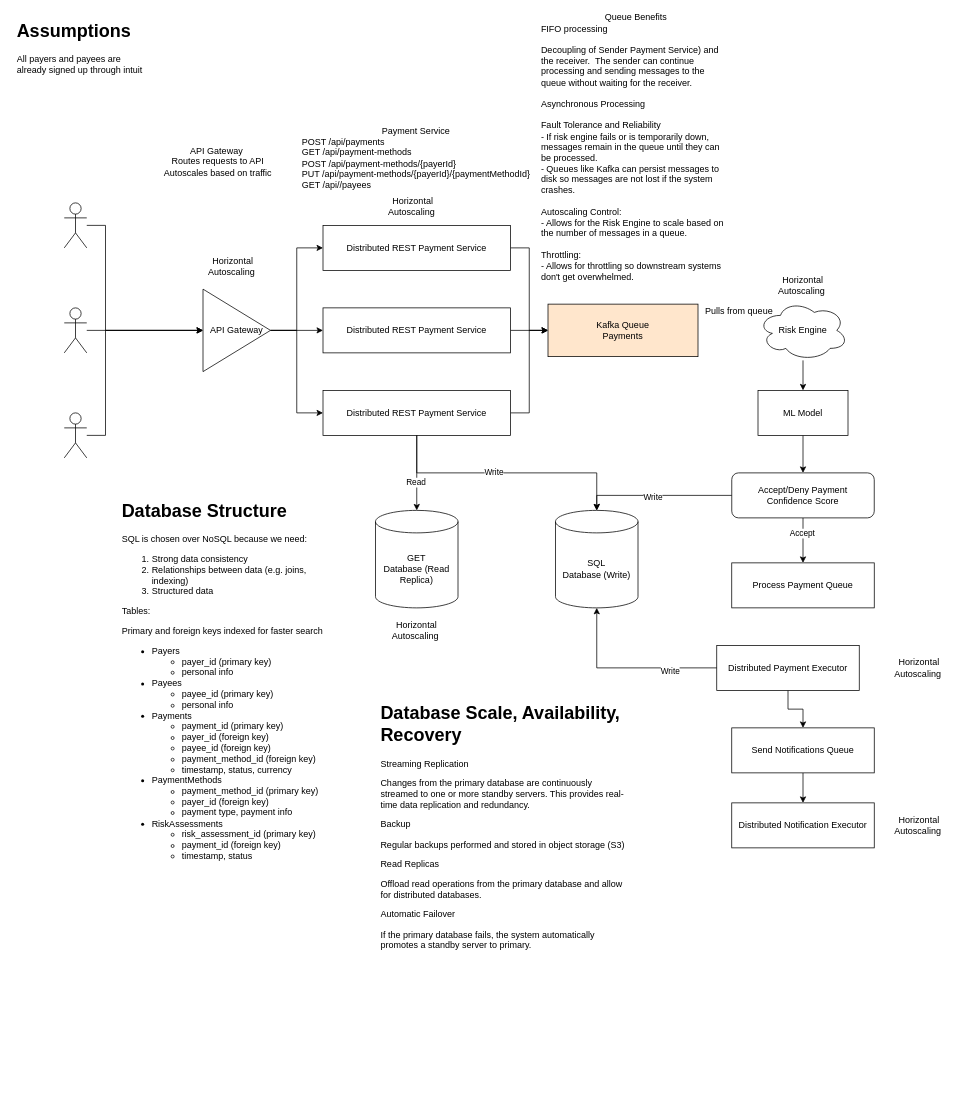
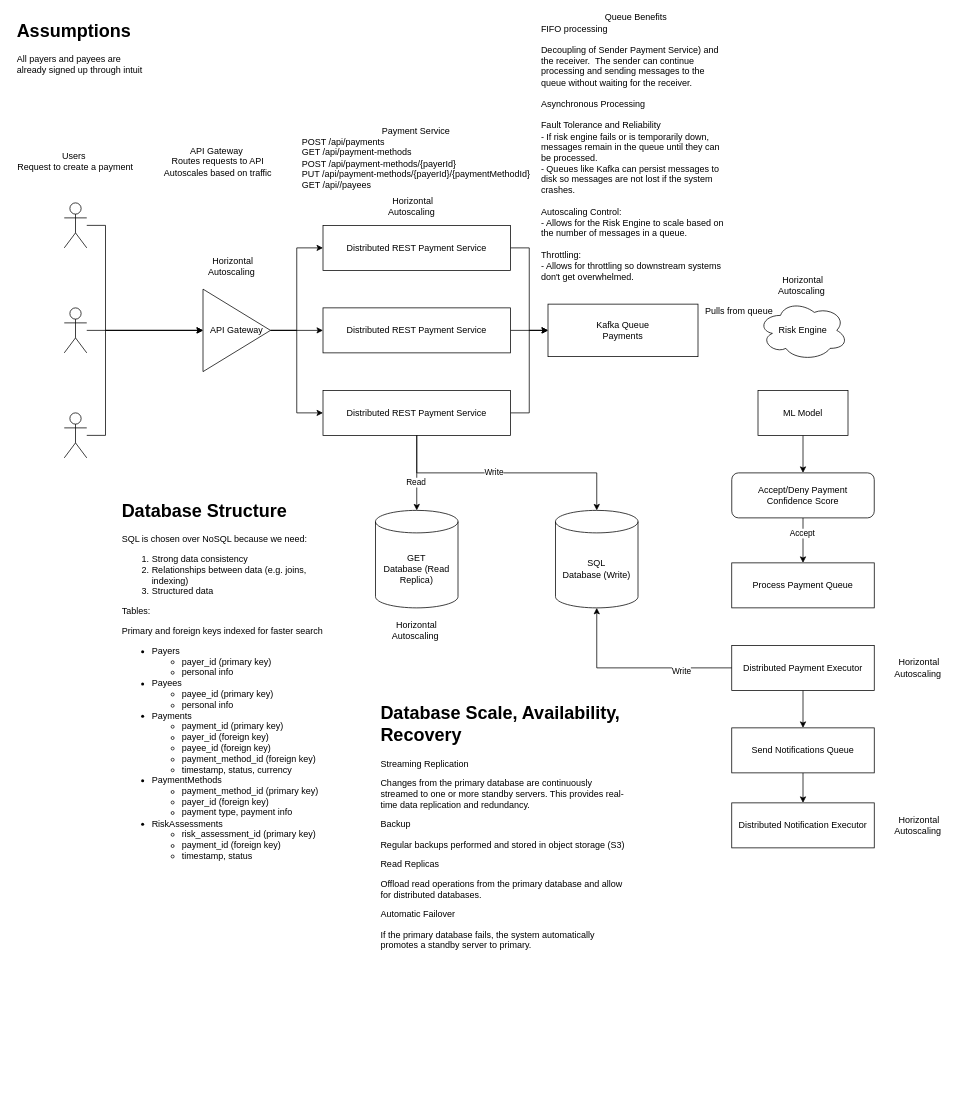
  <mxCell id="0" />
  <mxCell id="1" parent="0" />
  <mxCell id="2" style="edgeStyle=orthogonalEdgeStyle;rounded=0;orthogonalLoop=1;jettySize=auto;html=1;entryX=0;entryY=0.5;entryDx=0;entryDy=0;" edge="1" parent="1" source="3" target="15"><mxGeometry relative="1" as="geometry"><Array as="points"><mxPoint x="140" y="300" /><mxPoint x="140" y="440" /><mxPoint x="190" y="440" /></Array></mxGeometry></mxCell>
  <mxCell id="3" value="" style="shape=umlActor;verticalLabelPosition=bottom;verticalAlign=top;html=1;outlineConnect=0;" vertex="1" parent="1"><mxGeometry x="85" y="270" width="30" height="60" as="geometry" /></mxCell>
  <mxCell id="4" value="" style="shape=umlActor;verticalLabelPosition=bottom;verticalAlign=top;html=1;outlineConnect=0;" vertex="1" parent="1"><mxGeometry x="85" y="410" width="30" height="60" as="geometry" /></mxCell>
  <mxCell id="5" style="edgeStyle=orthogonalEdgeStyle;rounded=0;orthogonalLoop=1;jettySize=auto;html=1;entryX=0;entryY=0.5;entryDx=0;entryDy=0;" edge="1" parent="1" source="6" target="15"><mxGeometry relative="1" as="geometry"><Array as="points"><mxPoint x="140" y="580" /><mxPoint x="140" y="440" /></Array></mxGeometry></mxCell>
  <mxCell id="6" value="" style="shape=umlActor;verticalLabelPosition=bottom;verticalAlign=top;html=1;outlineConnect=0;" vertex="1" parent="1"><mxGeometry x="85" y="550" width="30" height="60" as="geometry" /></mxCell>
  <mxCell id="7" style="edgeStyle=orthogonalEdgeStyle;rounded=0;orthogonalLoop=1;jettySize=auto;html=1;entryX=0;entryY=0.5;entryDx=0;entryDy=0;" edge="1" parent="1" source="8" target="25"><mxGeometry relative="1" as="geometry" /></mxCell>
  <mxCell id="8" value="Distributed REST Payment Service" style="rounded=0;whiteSpace=wrap;html=1;" vertex="1" parent="1"><mxGeometry x="430" y="410" width="250" height="60" as="geometry" /></mxCell>
  <mxCell id="9" style="edgeStyle=orthogonalEdgeStyle;rounded=0;orthogonalLoop=1;jettySize=auto;html=1;entryX=0;entryY=0.5;entryDx=0;entryDy=0;" edge="1" parent="1" source="10" target="25"><mxGeometry relative="1" as="geometry" /></mxCell>
  <mxCell id="10" value="Distributed REST Payment Service" style="rounded=0;whiteSpace=wrap;html=1;" vertex="1" parent="1"><mxGeometry x="430" y="520" width="250" height="60" as="geometry" /></mxCell>
  <mxCell id="11" style="edgeStyle=orthogonalEdgeStyle;rounded=0;orthogonalLoop=1;jettySize=auto;html=1;entryX=0;entryY=0.5;entryDx=0;entryDy=0;" edge="1" parent="1" source="12" target="25"><mxGeometry relative="1" as="geometry" /></mxCell>
  <mxCell id="12" value="Distributed REST Payment Service" style="rounded=0;whiteSpace=wrap;html=1;" vertex="1" parent="1"><mxGeometry x="430" y="300" width="250" height="60" as="geometry" /></mxCell>
  <mxCell id="13" style="edgeStyle=orthogonalEdgeStyle;rounded=0;orthogonalLoop=1;jettySize=auto;html=1;entryX=0;entryY=0.5;entryDx=0;entryDy=0;" edge="1" parent="1" source="15" target="12"><mxGeometry relative="1" as="geometry" /></mxCell>
  <mxCell id="14" style="edgeStyle=orthogonalEdgeStyle;rounded=0;orthogonalLoop=1;jettySize=auto;html=1;entryX=0;entryY=0.5;entryDx=0;entryDy=0;" edge="1" parent="1" source="15" target="10"><mxGeometry relative="1" as="geometry" /></mxCell>
  <mxCell id="15" value="API Gateway" style="triangle;whiteSpace=wrap;html=1;rotation=0;" vertex="1" parent="1"><mxGeometry x="270" y="385" width="90" height="110" as="geometry" /></mxCell>
  <mxCell id="16" style="edgeStyle=orthogonalEdgeStyle;rounded=0;orthogonalLoop=1;jettySize=auto;html=1;entryX=0;entryY=0.5;entryDx=0;entryDy=0;" edge="1" parent="1" source="4" target="15"><mxGeometry relative="1" as="geometry" /></mxCell>
  <mxCell id="17" style="edgeStyle=orthogonalEdgeStyle;rounded=0;orthogonalLoop=1;jettySize=auto;html=1;entryX=0;entryY=0.5;entryDx=0;entryDy=0;" edge="1" parent="1" source="15" target="8"><mxGeometry relative="1" as="geometry"><mxPoint x="430" y="440" as="targetPoint" /></mxGeometry></mxCell>
+ <mxCell id="18" value="Users&amp;nbsp;&lt;div&gt;Request to create a payment&lt;/div&gt;" style="text;html=1;align=center;verticalAlign=middle;whiteSpace=wrap;rounded=0;" vertex="1" parent="1"><mxGeometry x="20" y="200" width="160" height="30" as="geometry" /></mxCell>
  <mxCell id="19" value="Horizontal Autoscaling&amp;nbsp;" style="text;html=1;align=center;verticalAlign=middle;whiteSpace=wrap;rounded=0;" vertex="1" parent="1"><mxGeometry x="260" y="330" width="100" height="50" as="geometry" /></mxCell>
  <mxCell id="20" value="API Gateway&amp;nbsp;&lt;div&gt;Routes requests to API&lt;/div&gt;&lt;div&gt;Autoscales based on traffic&lt;/div&gt;" style="text;html=1;align=center;verticalAlign=middle;whiteSpace=wrap;rounded=0;" vertex="1" parent="1"><mxGeometry x="210" y="185" width="160" height="60" as="geometry" /></mxCell>
  <mxCell id="21" value="&lt;div style=&quot;text-align: center;&quot;&gt;Payment Service&lt;/div&gt;&lt;div&gt;POST /api/payments&lt;/div&gt;&lt;div&gt;GET /api/payment-methods&lt;/div&gt;&lt;div&gt;POST /api/payment-methods/{payerId}&lt;/div&gt;&lt;div&gt;PUT /api/payment-methods/{payerId}/{paymentMethodId}&lt;/div&gt;&lt;div&gt;GET /api//payees&lt;/div&gt;" style="text;html=1;align=left;verticalAlign=middle;whiteSpace=wrap;rounded=0;" vertex="1" parent="1"><mxGeometry x="400" y="180" width="310" height="60" as="geometry" /></mxCell>
  <mxCell id="22" value="Horizontal Autoscaling&amp;nbsp;" style="text;html=1;align=center;verticalAlign=middle;whiteSpace=wrap;rounded=0;" vertex="1" parent="1"><mxGeometry x="500" y="250" width="100" height="50" as="geometry" /></mxCell>
  <mxCell id="23" value="&lt;h1 style=&quot;margin-top: 0px;&quot;&gt;Assumptions&lt;/h1&gt;&lt;p&gt;All payers and payees are already signed up through intuit&lt;/p&gt;" style="text;html=1;whiteSpace=wrap;overflow=hidden;rounded=0;" vertex="1" parent="1"><mxGeometry x="20" y="20" width="180" height="120" as="geometry" /></mxCell>
  <mxCell id="24" value="&lt;span style=&quot;text-align: left;&quot;&gt;SQL&lt;/span&gt;&lt;br&gt;&lt;div&gt;Database (Write)&lt;/div&gt;" style="shape=cylinder3;whiteSpace=wrap;html=1;boundedLbl=1;backgroundOutline=1;size=15;" vertex="1" parent="1"><mxGeometry x="740" y="680" width="110" height="130" as="geometry" /></mxCell>
- <mxCell id="25" value="Kafka Queue&lt;div&gt;Payments&lt;/div&gt;" style="rounded=0;whiteSpace=wrap;html=1;fillColor=#ffe6cc;" vertex="1" parent="1"><mxGeometry x="730" y="405" width="200" height="70" as="geometry" /></mxCell>
+ <mxCell id="25" value="Kafka Queue&lt;div&gt;Payments&lt;/div&gt;" style="rounded=0;whiteSpace=wrap;html=1;" vertex="1" parent="1"><mxGeometry x="730" y="405" width="200" height="70" as="geometry" /></mxCell>
  <mxCell id="26" value="Horizontal Autoscaling&amp;nbsp;" style="text;html=1;align=center;verticalAlign=middle;whiteSpace=wrap;rounded=0;" vertex="1" parent="1"><mxGeometry x="1020" y="355" width="100" height="50" as="geometry" /></mxCell>
- <mxCell id="27" style="edgeStyle=orthogonalEdgeStyle;rounded=0;orthogonalLoop=1;jettySize=auto;html=1;entryX=0.5;entryY=0;entryDx=0;entryDy=0;" edge="1" parent="1" source="28" target="34"><mxGeometry relative="1" as="geometry" /></mxCell>
  <mxCell id="28" value="Risk Engine" style="ellipse;shape=cloud;whiteSpace=wrap;html=1;" vertex="1" parent="1"><mxGeometry x="1010" y="400" width="120" height="80" as="geometry" /></mxCell>
  <mxCell id="29" value="Pulls from queue" style="text;html=1;align=center;verticalAlign=middle;whiteSpace=wrap;rounded=0;" vertex="1" parent="1"><mxGeometry x="930" y="400" width="110" height="30" as="geometry" /></mxCell>
  <mxCell id="30" value="Queue Benefits&lt;div&gt;&lt;div style=&quot;text-align: left;&quot;&gt;FIFO processing&lt;/div&gt;&lt;div style=&quot;text-align: left;&quot;&gt;&lt;br&gt;&lt;/div&gt;&lt;div style=&quot;text-align: left;&quot;&gt;&lt;div&gt;Decoupling of Sender Payment Service) and the receiver. &amp;nbsp;The sender can continue processing and sending messages to the queue without waiting for the receiver.&amp;nbsp;&lt;/div&gt;&lt;div&gt;&lt;br&gt;&lt;/div&gt;&lt;div&gt;Asynchronous Processing&lt;/div&gt;&lt;div&gt;&lt;br&gt;&lt;/div&gt;&lt;/div&gt;&lt;div style=&quot;text-align: left;&quot;&gt;&lt;div&gt;Fault Tolerance and Reliability&lt;/div&gt;&lt;div&gt;- If risk engine fails or is temporarily down, messages remain in the queue until they can be processed.&amp;nbsp;&lt;br&gt;&lt;/div&gt;&lt;div&gt;-&amp;nbsp;Queues like Kafka can persist messages to disk so messages are not lost if the system crashes.&lt;/div&gt;&lt;/div&gt;&lt;div style=&quot;text-align: left;&quot;&gt;&lt;br&gt;&lt;/div&gt;&lt;div style=&quot;text-align: left;&quot;&gt;Autoscaling Control:&lt;/div&gt;&lt;div style=&quot;text-align: left;&quot;&gt;- Allows for the Risk Engine to scale based on the number of messages in a queue.&amp;nbsp;&lt;/div&gt;&lt;div style=&quot;text-align: left;&quot;&gt;&lt;br&gt;&lt;/div&gt;&lt;div style=&quot;text-align: left;&quot;&gt;Throttling:&lt;/div&gt;&lt;div style=&quot;text-align: left;&quot;&gt;- Allows for throttling so downstream systems don't get overwhelmed.&amp;nbsp;&lt;/div&gt;&lt;div style=&quot;text-align: left;&quot;&gt;&lt;br&gt;&lt;/div&gt;&lt;div&gt;&lt;br&gt;&lt;/div&gt;&lt;/div&gt;" style="text;html=1;align=center;verticalAlign=middle;whiteSpace=wrap;rounded=0;" vertex="1" parent="1"><mxGeometry x="720" y="40" width="255" height="340" as="geometry" /></mxCell>
  <mxCell id="31" value="" style="edgeStyle=orthogonalEdgeStyle;rounded=0;orthogonalLoop=1;jettySize=auto;html=1;exitX=0.5;exitY=1;exitDx=0;exitDy=0;" edge="1" parent="1" source="10" target="24"><mxGeometry relative="1" as="geometry"><mxPoint x="650" y="625" as="sourcePoint" /></mxGeometry></mxCell>
  <mxCell id="32" value="Write" style="edgeLabel;html=1;align=center;verticalAlign=middle;resizable=0;points=[];" vertex="1" connectable="0" parent="31"><mxGeometry x="-0.106" y="2" relative="1" as="geometry"><mxPoint as="offset" /></mxGeometry></mxCell>
  <mxCell id="33" style="edgeStyle=orthogonalEdgeStyle;rounded=0;orthogonalLoop=1;jettySize=auto;html=1;entryX=0.5;entryY=0;entryDx=0;entryDy=0;" edge="1" parent="1" source="34" target="37"><mxGeometry relative="1" as="geometry"><mxPoint x="1070" y="700" as="targetPoint" /></mxGeometry></mxCell>
  <mxCell id="34" value="ML Model" style="rounded=0;whiteSpace=wrap;html=1;" vertex="1" parent="1"><mxGeometry x="1010" y="520" width="120" height="60" as="geometry" /></mxCell>
  <mxCell id="35" style="edgeStyle=orthogonalEdgeStyle;rounded=0;orthogonalLoop=1;jettySize=auto;html=1;entryX=0.5;entryY=0;entryDx=0;entryDy=0;" edge="1" parent="1" source="37" target="40"><mxGeometry relative="1" as="geometry" /></mxCell>
  <mxCell id="36" value="Accept" style="edgeLabel;html=1;align=center;verticalAlign=middle;resizable=0;points=[];" vertex="1" connectable="0" parent="35"><mxGeometry x="-0.333" y="-2" relative="1" as="geometry"><mxPoint as="offset" /></mxGeometry></mxCell>
  <mxCell id="37" value="Accept/Deny Payment&lt;div&gt;Confidence Score&lt;/div&gt;" style="whiteSpace=wrap;html=1;rounded=1;" vertex="1" parent="1"><mxGeometry x="975" y="630" width="190" height="60" as="geometry" /></mxCell>
- <mxCell id="38" style="edgeStyle=orthogonalEdgeStyle;rounded=0;orthogonalLoop=1;jettySize=auto;html=1;entryX=0.5;entryY=0;entryDx=0;entryDy=0;entryPerimeter=0;" edge="1" parent="1" source="37" target="24"><mxGeometry relative="1" as="geometry"><mxPoint x="890" y="660" as="targetPoint" /></mxGeometry></mxCell>
- <mxCell id="39" value="Write" style="edgeLabel;html=1;align=center;verticalAlign=middle;resizable=0;points=[];" vertex="1" connectable="0" parent="38"><mxGeometry x="0.06" y="2" relative="1" as="geometry"><mxPoint as="offset" /></mxGeometry></mxCell>
  <mxCell id="40" value="Process Payment Queue" style="rounded=0;whiteSpace=wrap;html=1;" vertex="1" parent="1"><mxGeometry x="975" y="750" width="190" height="60" as="geometry" /></mxCell>
  <mxCell id="41" style="edgeStyle=orthogonalEdgeStyle;rounded=0;orthogonalLoop=1;jettySize=auto;html=1;" edge="1" parent="1" source="42" target="46"><mxGeometry relative="1" as="geometry" /></mxCell>
- <mxCell id="42" value="Distributed Payment Executor" style="rounded=0;whiteSpace=wrap;html=1;" vertex="1" parent="1"><mxGeometry x="955" y="860" width="190" height="60" as="geometry" /></mxCell>
+ <mxCell id="42" value="Distributed Payment Executor" style="rounded=0;whiteSpace=wrap;html=1;" vertex="1" parent="1"><mxGeometry x="975" y="860" width="190" height="60" as="geometry" /></mxCell>
  <mxCell id="43" value="Horizontal Autoscaling&amp;nbsp;" style="text;html=1;align=center;verticalAlign=middle;whiteSpace=wrap;rounded=0;" vertex="1" parent="1"><mxGeometry x="1175" y="865" width="100" height="50" as="geometry" /></mxCell>
  <mxCell id="44" value="Distributed Notification Executor" style="rounded=0;whiteSpace=wrap;html=1;" vertex="1" parent="1"><mxGeometry x="975" y="1070" width="190" height="60" as="geometry" /></mxCell>
  <mxCell id="45" style="edgeStyle=orthogonalEdgeStyle;rounded=0;orthogonalLoop=1;jettySize=auto;html=1;" edge="1" parent="1" source="46" target="44"><mxGeometry relative="1" as="geometry" /></mxCell>
  <mxCell id="46" value="Send Notifications Queue" style="rounded=0;whiteSpace=wrap;html=1;" vertex="1" parent="1"><mxGeometry x="975" y="970" width="190" height="60" as="geometry" /></mxCell>
  <mxCell id="47" value="Horizontal Autoscaling&amp;nbsp;" style="text;html=1;align=center;verticalAlign=middle;whiteSpace=wrap;rounded=0;" vertex="1" parent="1"><mxGeometry x="1175" y="1075" width="100" height="50" as="geometry" /></mxCell>
  <mxCell id="48" value="&lt;h1 style=&quot;margin-top: 0px;&quot;&gt;Database Structure&lt;/h1&gt;&lt;p&gt;SQL is chosen over NoSQL because we need:&lt;/p&gt;&lt;p&gt;&lt;/p&gt;&lt;ol&gt;&lt;li&gt;Strong data consistency&lt;br&gt;&lt;/li&gt;&lt;li&gt;Relationships between data (e.g. joins, indexing)&amp;nbsp;&lt;br&gt;&lt;/li&gt;&lt;li&gt;Structured data&lt;/li&gt;&lt;/ol&gt;&lt;p&gt;&lt;/p&gt;&lt;p&gt;Tables:&lt;/p&gt;&lt;p&gt;Primary and foreign keys indexed for faster search &amp;nbsp;&lt;/p&gt;&lt;p&gt;&lt;/p&gt;&lt;ul&gt;&lt;li&gt;Payers&lt;/li&gt;&lt;ul&gt;&lt;li&gt;payer_id (primary key)&lt;/li&gt;&lt;li&gt;personal info&lt;/li&gt;&lt;/ul&gt;&lt;li&gt;Payees&lt;br&gt;&lt;/li&gt;&lt;ul&gt;&lt;li&gt;payee_id (primary key)&lt;/li&gt;&lt;li&gt;personal info&lt;/li&gt;&lt;/ul&gt;&lt;li&gt;Payments&lt;br&gt;&lt;/li&gt;&lt;ul&gt;&lt;li&gt;payment_id (primary key)&lt;/li&gt;&lt;li&gt;payer_id (foreign key)&lt;/li&gt;&lt;li&gt;payee_id (foreign key)&lt;/li&gt;&lt;li&gt;payment_method_id (foreign key)&lt;/li&gt;&lt;li&gt;timestamp, status, currency&lt;/li&gt;&lt;/ul&gt;&lt;li&gt;PaymentMethods&lt;br&gt;&lt;/li&gt;&lt;ul&gt;&lt;li&gt;payment_method_id (primary key)&lt;/li&gt;&lt;li&gt;payer_id (foreign key)&lt;/li&gt;&lt;li&gt;payment type, payment info&lt;/li&gt;&lt;/ul&gt;&lt;li&gt;RiskAssessments&lt;br&gt;&lt;/li&gt;&lt;ul&gt;&lt;li&gt;risk_assessment_id (primary key)&lt;/li&gt;&lt;li&gt;payment_id (foreign key)&lt;/li&gt;&lt;li&gt;timestamp, status&lt;/li&gt;&lt;/ul&gt;&lt;/ul&gt;&lt;p&gt;&lt;/p&gt;" style="text;html=1;whiteSpace=wrap;overflow=hidden;rounded=0;" vertex="1" parent="1"><mxGeometry x="160" y="660" width="300" height="500" as="geometry" /></mxCell>
  <mxCell id="49" style="edgeStyle=orthogonalEdgeStyle;rounded=0;orthogonalLoop=1;jettySize=auto;html=1;entryX=0.5;entryY=1;entryDx=0;entryDy=0;entryPerimeter=0;" edge="1" parent="1" source="42" target="24"><mxGeometry relative="1" as="geometry" /></mxCell>
  <mxCell id="50" value="Write" style="edgeLabel;html=1;align=center;verticalAlign=middle;resizable=0;points=[];" vertex="1" connectable="0" parent="49"><mxGeometry x="-0.477" y="3" relative="1" as="geometry"><mxPoint as="offset" /></mxGeometry></mxCell>
  <mxCell id="51" value="&lt;span style=&quot;text-align: left;&quot;&gt;GET&lt;/span&gt;&lt;br&gt;&lt;div&gt;Database (Read Replica)&lt;/div&gt;" style="shape=cylinder3;whiteSpace=wrap;html=1;boundedLbl=1;backgroundOutline=1;size=15;" vertex="1" parent="1"><mxGeometry x="500" y="680" width="110" height="130" as="geometry" /></mxCell>
  <mxCell id="52" style="edgeStyle=orthogonalEdgeStyle;rounded=0;orthogonalLoop=1;jettySize=auto;html=1;entryX=0.5;entryY=0;entryDx=0;entryDy=0;entryPerimeter=0;" edge="1" parent="1" source="10" target="51"><mxGeometry relative="1" as="geometry" /></mxCell>
  <mxCell id="53" value="Read" style="edgeLabel;html=1;align=center;verticalAlign=middle;resizable=0;points=[];" vertex="1" connectable="0" parent="52"><mxGeometry x="0.24" y="-2" relative="1" as="geometry"><mxPoint as="offset" /></mxGeometry></mxCell>
  <mxCell id="54" value="Horizontal Autoscaling&amp;nbsp;" style="text;html=1;align=center;verticalAlign=middle;whiteSpace=wrap;rounded=0;" vertex="1" parent="1"><mxGeometry x="505" y="815" width="100" height="50" as="geometry" /></mxCell>
  <mxCell id="55" value="&lt;h1 style=&quot;margin-top: 0px;&quot;&gt;Database Scale, Availability, Recovery&lt;/h1&gt;&lt;p&gt;Streaming Replication&lt;/p&gt;&lt;p&gt;Changes from the primary database are continuously streamed to one or more standby servers. This provides real-time data replication and redundancy.&lt;/p&gt;&lt;p&gt;Backup&lt;/p&gt;&lt;p&gt;Regular backups performed and stored in object storage (S3)&lt;/p&gt;&lt;p&gt;Read Replicas&lt;/p&gt;&lt;p&gt;Offload read operations from the primary database and allow for distributed databases.&amp;nbsp;&lt;/p&gt;&lt;p&gt;Automatic Failover&lt;/p&gt;&lt;p&gt;If the primary database fails, the system automatically promotes a standby server to primary.&lt;br&gt;&lt;/p&gt;&lt;div&gt;&lt;br&gt;&lt;/div&gt;" style="text;html=1;whiteSpace=wrap;overflow=hidden;rounded=0;" vertex="1" parent="1"><mxGeometry x="505" y="930" width="330" height="520" as="geometry" /></mxCell>
